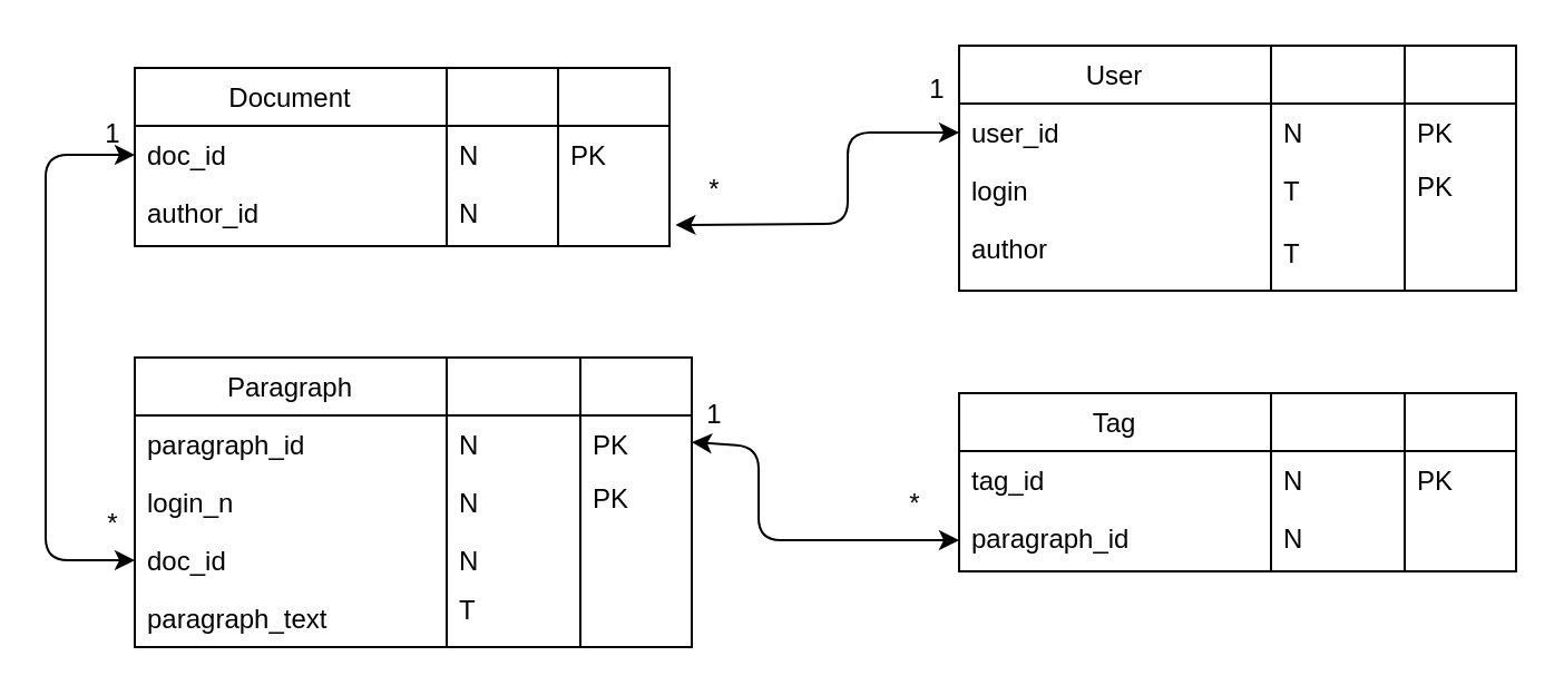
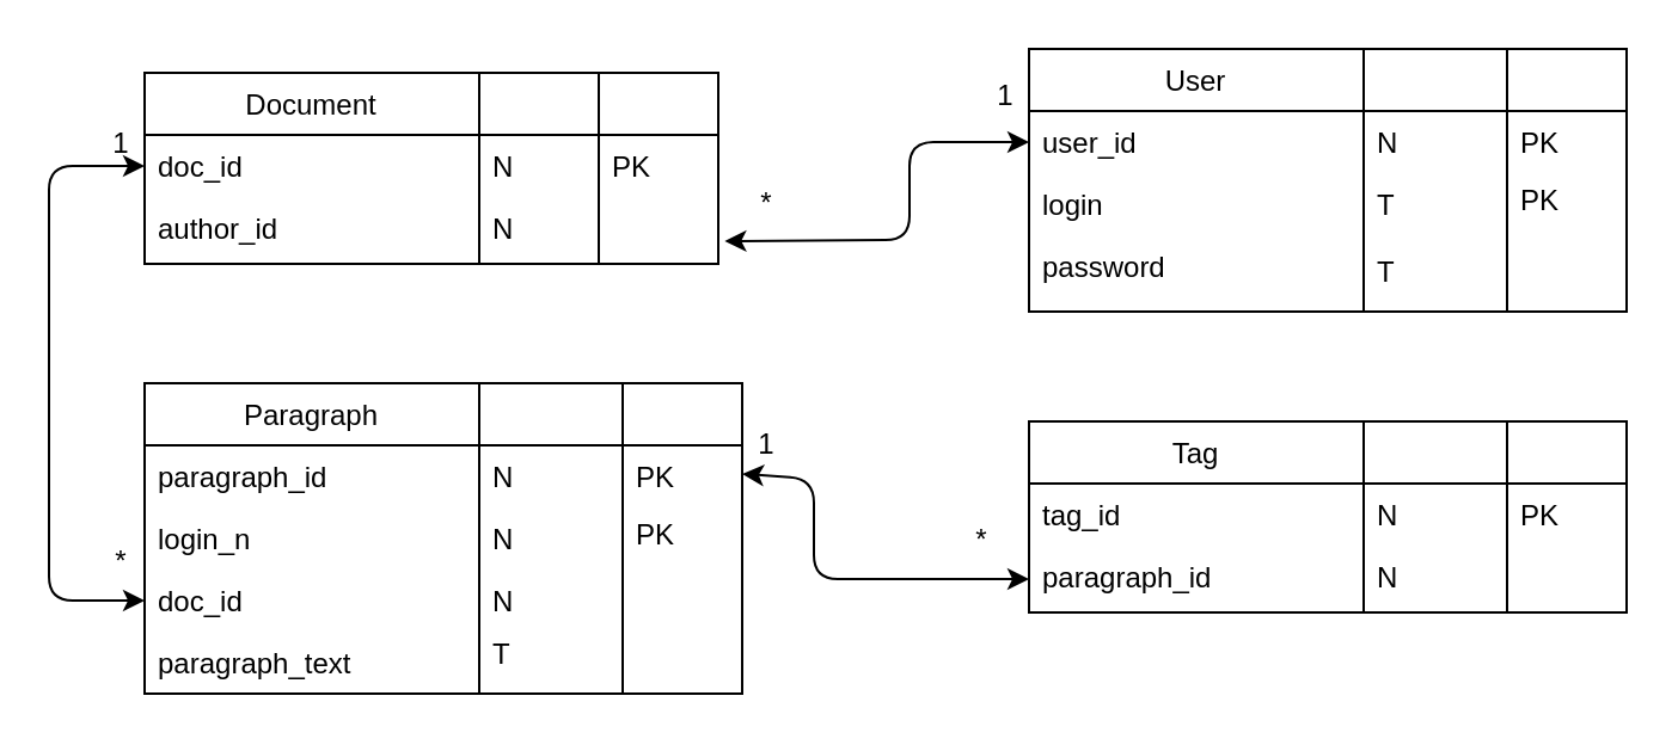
  <mxCell id="0" />
  <mxCell id="1" parent="0" />
  <mxCell id="2" value="Document" style="swimlane;fontStyle=0;childLayout=stackLayout;horizontal=1;startSize=26;fillColor=none;horizontalStack=0;resizeParent=1;resizeParentMax=0;resizeLast=0;collapsible=1;marginBottom=0;" vertex="1" parent="1"><mxGeometry x="60" y="30" width="140" height="80" as="geometry" /></mxCell>
  <mxCell id="3" value="doc_id" style="text;strokeColor=none;fillColor=none;align=left;verticalAlign=top;spacingLeft=4;spacingRight=4;overflow=hidden;rotatable=0;points=[[0,0.5],[1,0.5]];portConstraint=eastwest;" vertex="1" parent="2"><mxGeometry y="26" width="140" height="26" as="geometry" /></mxCell>
  <mxCell id="4" value="author_id" style="text;strokeColor=none;fillColor=none;align=left;verticalAlign=top;spacingLeft=4;spacingRight=4;overflow=hidden;rotatable=0;points=[[0,0.5],[1,0.5]];portConstraint=eastwest;" vertex="1" parent="2"><mxGeometry y="52" width="140" height="28" as="geometry" /></mxCell>
  <mxCell id="5" value="User" style="swimlane;fontStyle=0;childLayout=stackLayout;horizontal=1;startSize=26;fillColor=none;horizontalStack=0;resizeParent=1;resizeParentMax=0;resizeLast=0;collapsible=1;marginBottom=0;" vertex="1" parent="1"><mxGeometry x="430" y="20" width="140" height="110" as="geometry" /></mxCell>
  <mxCell id="6" value="user_id" style="text;strokeColor=none;fillColor=none;align=left;verticalAlign=top;spacingLeft=4;spacingRight=4;overflow=hidden;rotatable=0;points=[[0,0.5],[1,0.5]];portConstraint=eastwest;" vertex="1" parent="5"><mxGeometry y="26" width="140" height="26" as="geometry" /></mxCell>
  <mxCell id="7" value="login" style="text;strokeColor=none;fillColor=none;align=left;verticalAlign=top;spacingLeft=4;spacingRight=4;overflow=hidden;rotatable=0;points=[[0,0.5],[1,0.5]];portConstraint=eastwest;" vertex="1" parent="5"><mxGeometry y="52" width="140" height="26" as="geometry" /></mxCell>
- <mxCell id="8" value="author" style="text;strokeColor=none;fillColor=none;align=left;verticalAlign=top;spacingLeft=4;spacingRight=4;overflow=hidden;rotatable=0;points=[[0,0.5],[1,0.5]];portConstraint=eastwest;" vertex="1" parent="5"><mxGeometry y="78" width="140" height="32" as="geometry" /></mxCell>
+ <mxCell id="8" value="password" style="text;strokeColor=none;fillColor=none;align=left;verticalAlign=top;spacingLeft=4;spacingRight=4;overflow=hidden;rotatable=0;points=[[0,0.5],[1,0.5]];portConstraint=eastwest;" vertex="1" parent="5"><mxGeometry y="78" width="140" height="32" as="geometry" /></mxCell>
  <mxCell id="9" value="Paragraph" style="swimlane;fontStyle=0;childLayout=stackLayout;horizontal=1;startSize=26;fillColor=none;horizontalStack=0;resizeParent=1;resizeParentMax=0;resizeLast=0;collapsible=1;marginBottom=0;" vertex="1" parent="1"><mxGeometry x="60" y="160" width="140" height="130" as="geometry" /></mxCell>
  <mxCell id="10" value="paragraph_id" style="text;strokeColor=none;fillColor=none;align=left;verticalAlign=top;spacingLeft=4;spacingRight=4;overflow=hidden;rotatable=0;points=[[0,0.5],[1,0.5]];portConstraint=eastwest;" vertex="1" parent="9"><mxGeometry y="26" width="140" height="26" as="geometry" /></mxCell>
  <mxCell id="11" value="login_n" style="text;strokeColor=none;fillColor=none;align=left;verticalAlign=top;spacingLeft=4;spacingRight=4;overflow=hidden;rotatable=0;points=[[0,0.5],[1,0.5]];portConstraint=eastwest;" vertex="1" parent="9"><mxGeometry y="52" width="140" height="26" as="geometry" /></mxCell>
  <mxCell id="12" value="doc_id" style="text;strokeColor=none;fillColor=none;align=left;verticalAlign=top;spacingLeft=4;spacingRight=4;overflow=hidden;rotatable=0;points=[[0,0.5],[1,0.5]];portConstraint=eastwest;" vertex="1" parent="9"><mxGeometry y="78" width="140" height="26" as="geometry" /></mxCell>
  <mxCell id="13" value="paragraph_text" style="text;strokeColor=none;fillColor=none;align=left;verticalAlign=top;spacingLeft=4;spacingRight=4;overflow=hidden;rotatable=0;points=[[0,0.5],[1,0.5]];portConstraint=eastwest;" vertex="1" parent="9"><mxGeometry y="104" width="140" height="26" as="geometry" /></mxCell>
  <mxCell id="14" value="Tag" style="swimlane;fontStyle=0;childLayout=stackLayout;horizontal=1;startSize=26;fillColor=none;horizontalStack=0;resizeParent=1;resizeParentMax=0;resizeLast=0;collapsible=1;marginBottom=0;" vertex="1" parent="1"><mxGeometry x="430" y="176" width="140" height="80" as="geometry" /></mxCell>
  <mxCell id="15" value="tag_id" style="text;strokeColor=none;fillColor=none;align=left;verticalAlign=top;spacingLeft=4;spacingRight=4;overflow=hidden;rotatable=0;points=[[0,0.5],[1,0.5]];portConstraint=eastwest;" vertex="1" parent="14"><mxGeometry y="26" width="140" height="26" as="geometry" /></mxCell>
  <mxCell id="16" value="paragraph_id" style="text;strokeColor=none;fillColor=none;align=left;verticalAlign=top;spacingLeft=4;spacingRight=4;overflow=hidden;rotatable=0;points=[[0,0.5],[1,0.5]];portConstraint=eastwest;" vertex="1" parent="14"><mxGeometry y="52" width="140" height="28" as="geometry" /></mxCell>
  <mxCell id="17" value="" style="swimlane;fontStyle=0;childLayout=stackLayout;horizontal=1;startSize=26;fillColor=none;horizontalStack=0;resizeParent=1;resizeParentMax=0;resizeLast=0;collapsible=1;marginBottom=0;" vertex="1" parent="1"><mxGeometry x="200" y="30" width="50" height="80" as="geometry" /></mxCell>
  <mxCell id="18" value="N" style="text;strokeColor=none;fillColor=none;align=left;verticalAlign=top;spacingLeft=4;spacingRight=4;overflow=hidden;rotatable=0;points=[[0,0.5],[1,0.5]];portConstraint=eastwest;" vertex="1" parent="17"><mxGeometry y="26" width="50" height="26" as="geometry" /></mxCell>
  <mxCell id="19" value="N" style="text;strokeColor=none;fillColor=none;align=left;verticalAlign=top;spacingLeft=4;spacingRight=4;overflow=hidden;rotatable=0;points=[[0,0.5],[1,0.5]];portConstraint=eastwest;" vertex="1" parent="17"><mxGeometry y="52" width="50" height="28" as="geometry" /></mxCell>
  <mxCell id="20" value="" style="swimlane;fontStyle=0;childLayout=stackLayout;horizontal=1;startSize=26;fillColor=none;horizontalStack=0;resizeParent=1;resizeParentMax=0;resizeLast=0;collapsible=1;marginBottom=0;" vertex="1" parent="1"><mxGeometry x="250" y="30" width="50" height="80" as="geometry" /></mxCell>
  <mxCell id="21" value="PK" style="text;strokeColor=none;fillColor=none;align=left;verticalAlign=top;spacingLeft=4;spacingRight=4;overflow=hidden;rotatable=0;points=[[0,0.5],[1,0.5]];portConstraint=eastwest;" vertex="1" parent="20"><mxGeometry y="26" width="50" height="54" as="geometry" /></mxCell>
  <mxCell id="22" value="" style="swimlane;fontStyle=0;childLayout=stackLayout;horizontal=1;startSize=26;fillColor=none;horizontalStack=0;resizeParent=1;resizeParentMax=0;resizeLast=0;collapsible=1;marginBottom=0;" vertex="1" parent="1"><mxGeometry x="200" y="160" width="60" height="130" as="geometry" /></mxCell>
  <mxCell id="23" value="N" style="text;strokeColor=none;fillColor=none;align=left;verticalAlign=top;spacingLeft=4;spacingRight=4;overflow=hidden;rotatable=0;points=[[0,0.5],[1,0.5]];portConstraint=eastwest;" vertex="1" parent="22"><mxGeometry y="26" width="60" height="26" as="geometry" /></mxCell>
  <mxCell id="24" value="N" style="text;strokeColor=none;fillColor=none;align=left;verticalAlign=top;spacingLeft=4;spacingRight=4;overflow=hidden;rotatable=0;points=[[0,0.5],[1,0.5]];portConstraint=eastwest;" vertex="1" parent="22"><mxGeometry y="52" width="60" height="26" as="geometry" /></mxCell>
  <mxCell id="25" value="N" style="text;strokeColor=none;fillColor=none;align=left;verticalAlign=top;spacingLeft=4;spacingRight=4;overflow=hidden;rotatable=0;points=[[0,0.5],[1,0.5]];portConstraint=eastwest;" vertex="1" parent="22"><mxGeometry y="78" width="60" height="22" as="geometry" /></mxCell>
  <mxCell id="26" value="T" style="text;strokeColor=none;fillColor=none;align=left;verticalAlign=top;spacingLeft=4;spacingRight=4;overflow=hidden;rotatable=0;points=[[0,0.5],[1,0.5]];portConstraint=eastwest;" vertex="1" parent="22"><mxGeometry y="100" width="60" height="30" as="geometry" /></mxCell>
  <mxCell id="27" value="" style="swimlane;fontStyle=0;childLayout=stackLayout;horizontal=1;startSize=26;fillColor=none;horizontalStack=0;resizeParent=1;resizeParentMax=0;resizeLast=0;collapsible=1;marginBottom=0;" vertex="1" parent="1"><mxGeometry x="260" y="160" width="50" height="130" as="geometry" /></mxCell>
  <mxCell id="28" value="PK" style="text;strokeColor=none;fillColor=none;align=left;verticalAlign=top;spacingLeft=4;spacingRight=4;overflow=hidden;rotatable=0;points=[[0,0.5],[1,0.5]];portConstraint=eastwest;" vertex="1" parent="27"><mxGeometry y="26" width="50" height="24" as="geometry" /></mxCell>
  <mxCell id="29" value="PK" style="text;strokeColor=none;fillColor=none;align=left;verticalAlign=top;spacingLeft=4;spacingRight=4;overflow=hidden;rotatable=0;points=[[0,0.5],[1,0.5]];portConstraint=eastwest;" vertex="1" parent="27"><mxGeometry y="50" width="50" height="80" as="geometry" /></mxCell>
  <mxCell id="30" value="" style="swimlane;fontStyle=0;childLayout=stackLayout;horizontal=1;startSize=26;fillColor=none;horizontalStack=0;resizeParent=1;resizeParentMax=0;resizeLast=0;collapsible=1;marginBottom=0;" vertex="1" parent="1"><mxGeometry x="570" y="176" width="60" height="80" as="geometry" /></mxCell>
  <mxCell id="31" value="N" style="text;strokeColor=none;fillColor=none;align=left;verticalAlign=top;spacingLeft=4;spacingRight=4;overflow=hidden;rotatable=0;points=[[0,0.5],[1,0.5]];portConstraint=eastwest;" vertex="1" parent="30"><mxGeometry y="26" width="60" height="26" as="geometry" /></mxCell>
  <mxCell id="32" value="N" style="text;strokeColor=none;fillColor=none;align=left;verticalAlign=top;spacingLeft=4;spacingRight=4;overflow=hidden;rotatable=0;points=[[0,0.5],[1,0.5]];portConstraint=eastwest;" vertex="1" parent="30"><mxGeometry y="52" width="60" height="28" as="geometry" /></mxCell>
  <mxCell id="33" value="" style="swimlane;fontStyle=0;childLayout=stackLayout;horizontal=1;startSize=26;fillColor=none;horizontalStack=0;resizeParent=1;resizeParentMax=0;resizeLast=0;collapsible=1;marginBottom=0;" vertex="1" parent="1"><mxGeometry x="630" y="176" width="50" height="80" as="geometry" /></mxCell>
  <mxCell id="34" value="PK" style="text;strokeColor=none;fillColor=none;align=left;verticalAlign=top;spacingLeft=4;spacingRight=4;overflow=hidden;rotatable=0;points=[[0,0.5],[1,0.5]];portConstraint=eastwest;" vertex="1" parent="33"><mxGeometry y="26" width="50" height="54" as="geometry" /></mxCell>
  <mxCell id="35" value="" style="swimlane;fontStyle=0;childLayout=stackLayout;horizontal=1;startSize=26;fillColor=none;horizontalStack=0;resizeParent=1;resizeParentMax=0;resizeLast=0;collapsible=1;marginBottom=0;" vertex="1" parent="1"><mxGeometry x="570" y="20" width="60" height="110" as="geometry" /></mxCell>
  <mxCell id="36" value="N" style="text;strokeColor=none;fillColor=none;align=left;verticalAlign=top;spacingLeft=4;spacingRight=4;overflow=hidden;rotatable=0;points=[[0,0.5],[1,0.5]];portConstraint=eastwest;" vertex="1" parent="35"><mxGeometry y="26" width="60" height="26" as="geometry" /></mxCell>
  <mxCell id="37" value="T" style="text;strokeColor=none;fillColor=none;align=left;verticalAlign=top;spacingLeft=4;spacingRight=4;overflow=hidden;rotatable=0;points=[[0,0.5],[1,0.5]];portConstraint=eastwest;" vertex="1" parent="35"><mxGeometry y="52" width="60" height="28" as="geometry" /></mxCell>
  <mxCell id="38" value="T" style="text;strokeColor=none;fillColor=none;align=left;verticalAlign=top;spacingLeft=4;spacingRight=4;overflow=hidden;rotatable=0;points=[[0,0.5],[1,0.5]];portConstraint=eastwest;" vertex="1" parent="35"><mxGeometry y="80" width="60" height="30" as="geometry" /></mxCell>
  <mxCell id="39" value="" style="swimlane;fontStyle=0;childLayout=stackLayout;horizontal=1;startSize=26;fillColor=none;horizontalStack=0;resizeParent=1;resizeParentMax=0;resizeLast=0;collapsible=1;marginBottom=0;" vertex="1" parent="1"><mxGeometry x="630" y="20" width="50" height="110" as="geometry" /></mxCell>
  <mxCell id="40" value="PK" style="text;strokeColor=none;fillColor=none;align=left;verticalAlign=top;spacingLeft=4;spacingRight=4;overflow=hidden;rotatable=0;points=[[0,0.5],[1,0.5]];portConstraint=eastwest;" vertex="1" parent="39"><mxGeometry y="26" width="50" height="24" as="geometry" /></mxCell>
  <mxCell id="41" value="PK" style="text;strokeColor=none;fillColor=none;align=left;verticalAlign=top;spacingLeft=4;spacingRight=4;overflow=hidden;rotatable=0;points=[[0,0.5],[1,0.5]];portConstraint=eastwest;" vertex="1" parent="39"><mxGeometry y="50" width="50" height="60" as="geometry" /></mxCell>
  <mxCell id="42" value="" style="endArrow=classic;startArrow=classic;html=1;entryX=0;entryY=0.5;entryDx=0;entryDy=0;exitX=1.054;exitY=0.824;exitDx=0;exitDy=0;exitPerimeter=0;" edge="1" parent="1" source="21" target="6"><mxGeometry width="50" height="50" relative="1" as="geometry"><mxPoint x="60" y="360" as="sourcePoint" /><mxPoint x="110" y="310" as="targetPoint" /><Array as="points"><mxPoint x="380" y="100" /><mxPoint x="380" y="59" /></Array></mxGeometry></mxCell>
  <mxCell id="43" value="1" style="text;html=1;align=center;verticalAlign=middle;resizable=0;points=[];;autosize=1;" vertex="1" parent="1"><mxGeometry x="410" y="30" width="20" height="20" as="geometry" /></mxCell>
  <mxCell id="44" value="*" style="text;html=1;align=center;verticalAlign=middle;resizable=0;points=[];;autosize=1;" vertex="1" parent="1"><mxGeometry x="310" y="75" width="20" height="20" as="geometry" /></mxCell>
  <mxCell id="45" value="" style="endArrow=classic;startArrow=classic;html=1;entryX=0;entryY=0.5;entryDx=0;entryDy=0;exitX=0;exitY=0.5;exitDx=0;exitDy=0;" edge="1" parent="1" source="12" target="3"><mxGeometry width="50" height="50" relative="1" as="geometry"><mxPoint x="60" y="360" as="sourcePoint" /><mxPoint x="110" y="310" as="targetPoint" /><Array as="points"><mxPoint x="20" y="251" /><mxPoint x="20" y="69" /></Array></mxGeometry></mxCell>
  <mxCell id="46" value="1" style="text;html=1;align=center;verticalAlign=middle;resizable=0;points=[];;autosize=1;" vertex="1" parent="1"><mxGeometry x="40" y="50" width="20" height="20" as="geometry" /></mxCell>
  <mxCell id="47" value="*" style="text;html=1;align=center;verticalAlign=middle;resizable=0;points=[];;autosize=1;" vertex="1" parent="1"><mxGeometry x="40" y="225" width="20" height="20" as="geometry" /></mxCell>
  <mxCell id="48" value="" style="endArrow=classic;startArrow=classic;html=1;entryX=0;entryY=0.5;entryDx=0;entryDy=0;exitX=1;exitY=0.5;exitDx=0;exitDy=0;" edge="1" parent="1" source="28" target="16"><mxGeometry width="50" height="50" relative="1" as="geometry"><mxPoint x="60" y="360" as="sourcePoint" /><mxPoint x="110" y="310" as="targetPoint" /><Array as="points"><mxPoint x="340" y="200" /><mxPoint x="340" y="242" /></Array></mxGeometry></mxCell>
  <mxCell id="49" value="1" style="text;html=1;align=center;verticalAlign=middle;resizable=0;points=[];;autosize=1;" vertex="1" parent="1"><mxGeometry x="310" y="176" width="20" height="20" as="geometry" /></mxCell>
  <mxCell id="50" value="*" style="text;html=1;align=center;verticalAlign=middle;resizable=0;points=[];;autosize=1;" vertex="1" parent="1"><mxGeometry x="400" y="216" width="20" height="20" as="geometry" /></mxCell>
